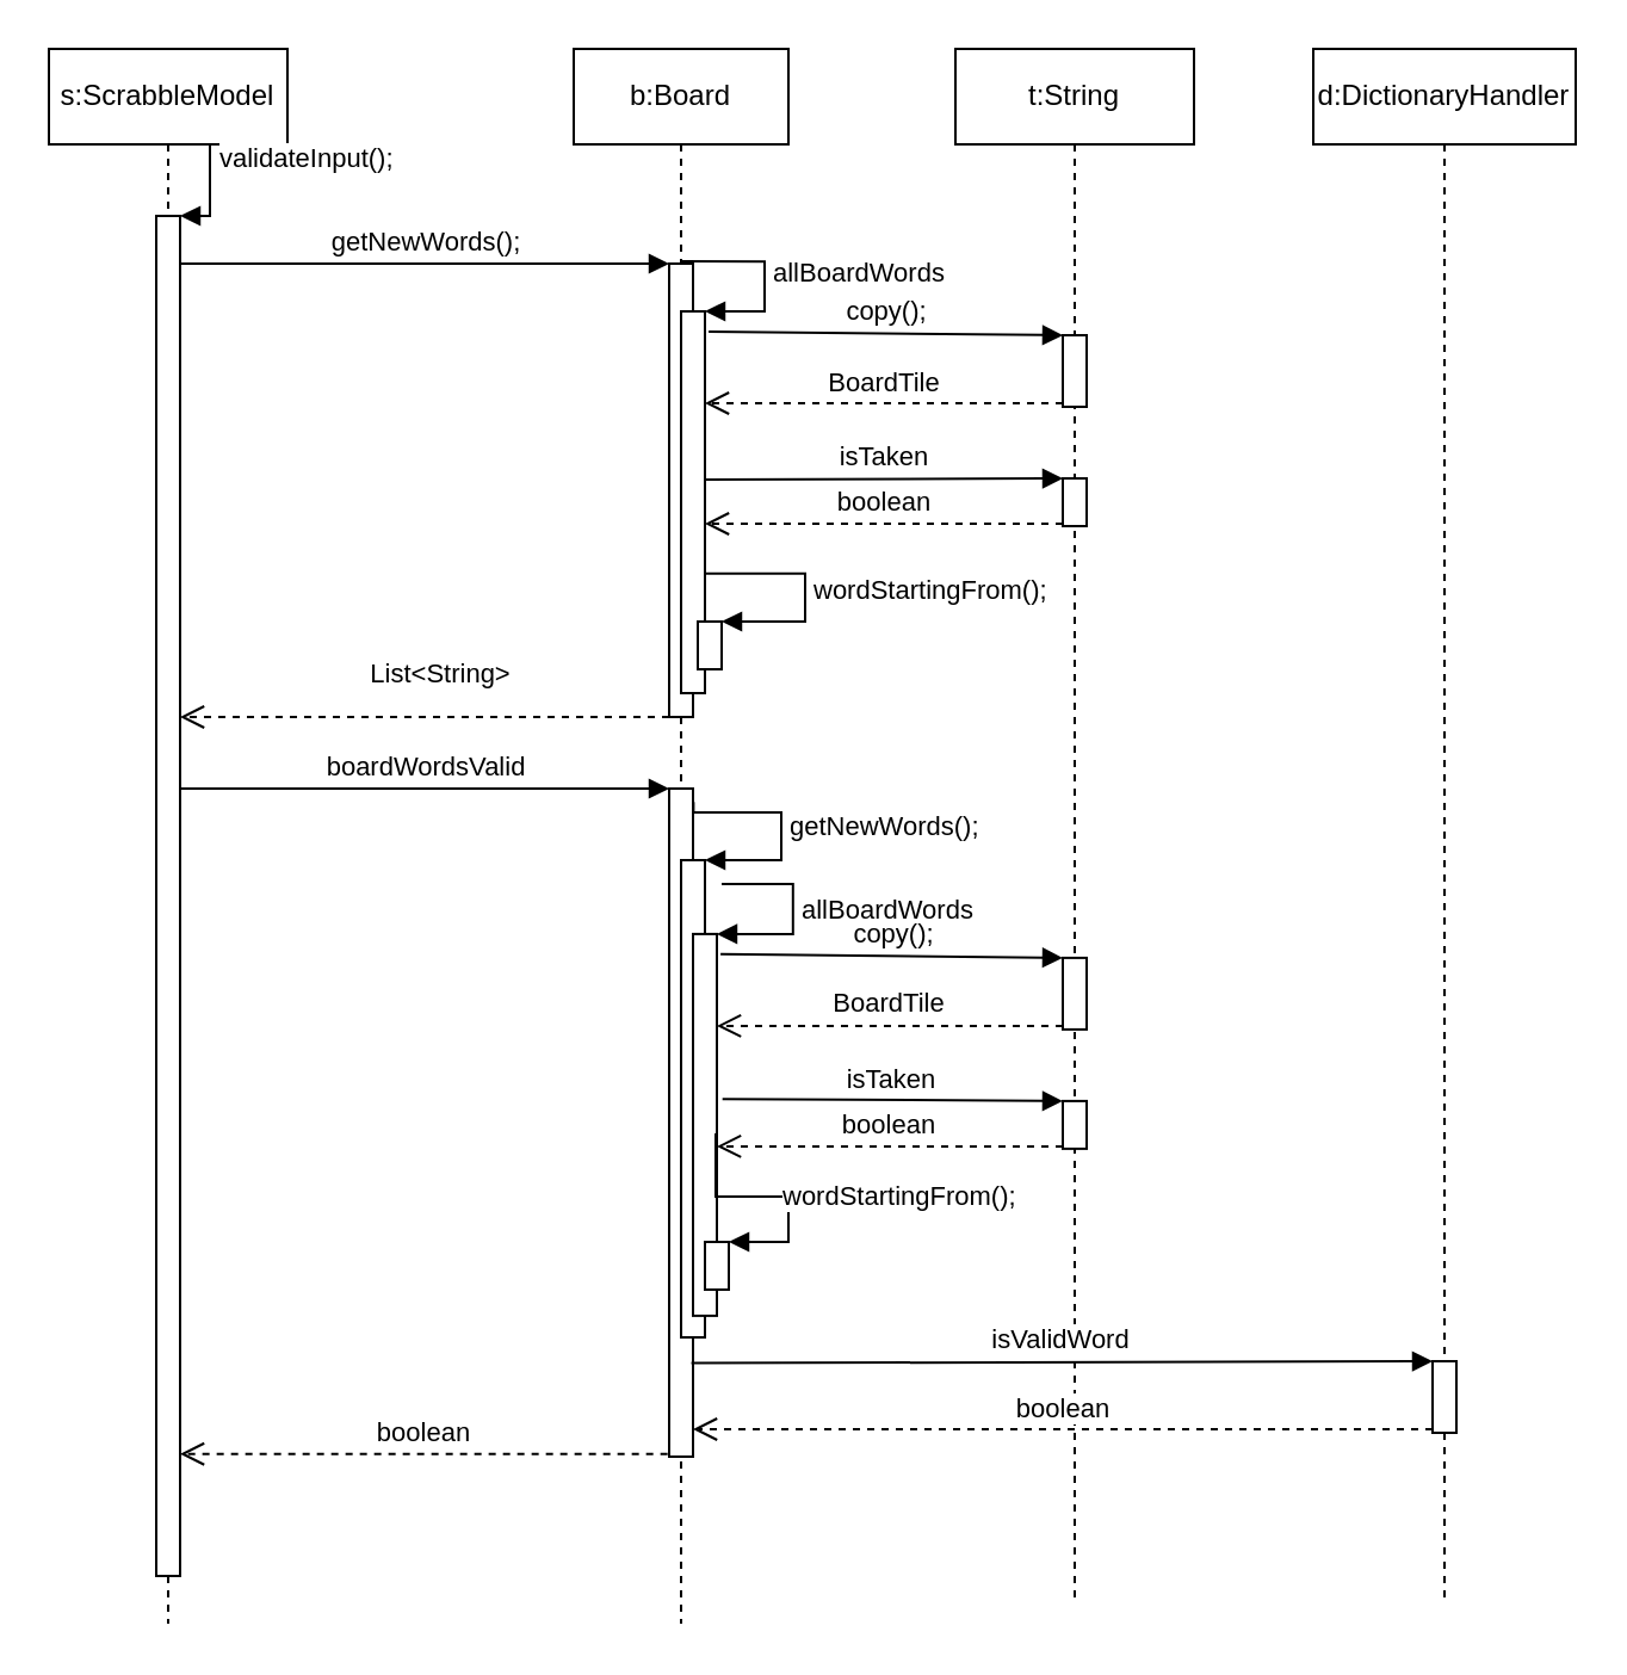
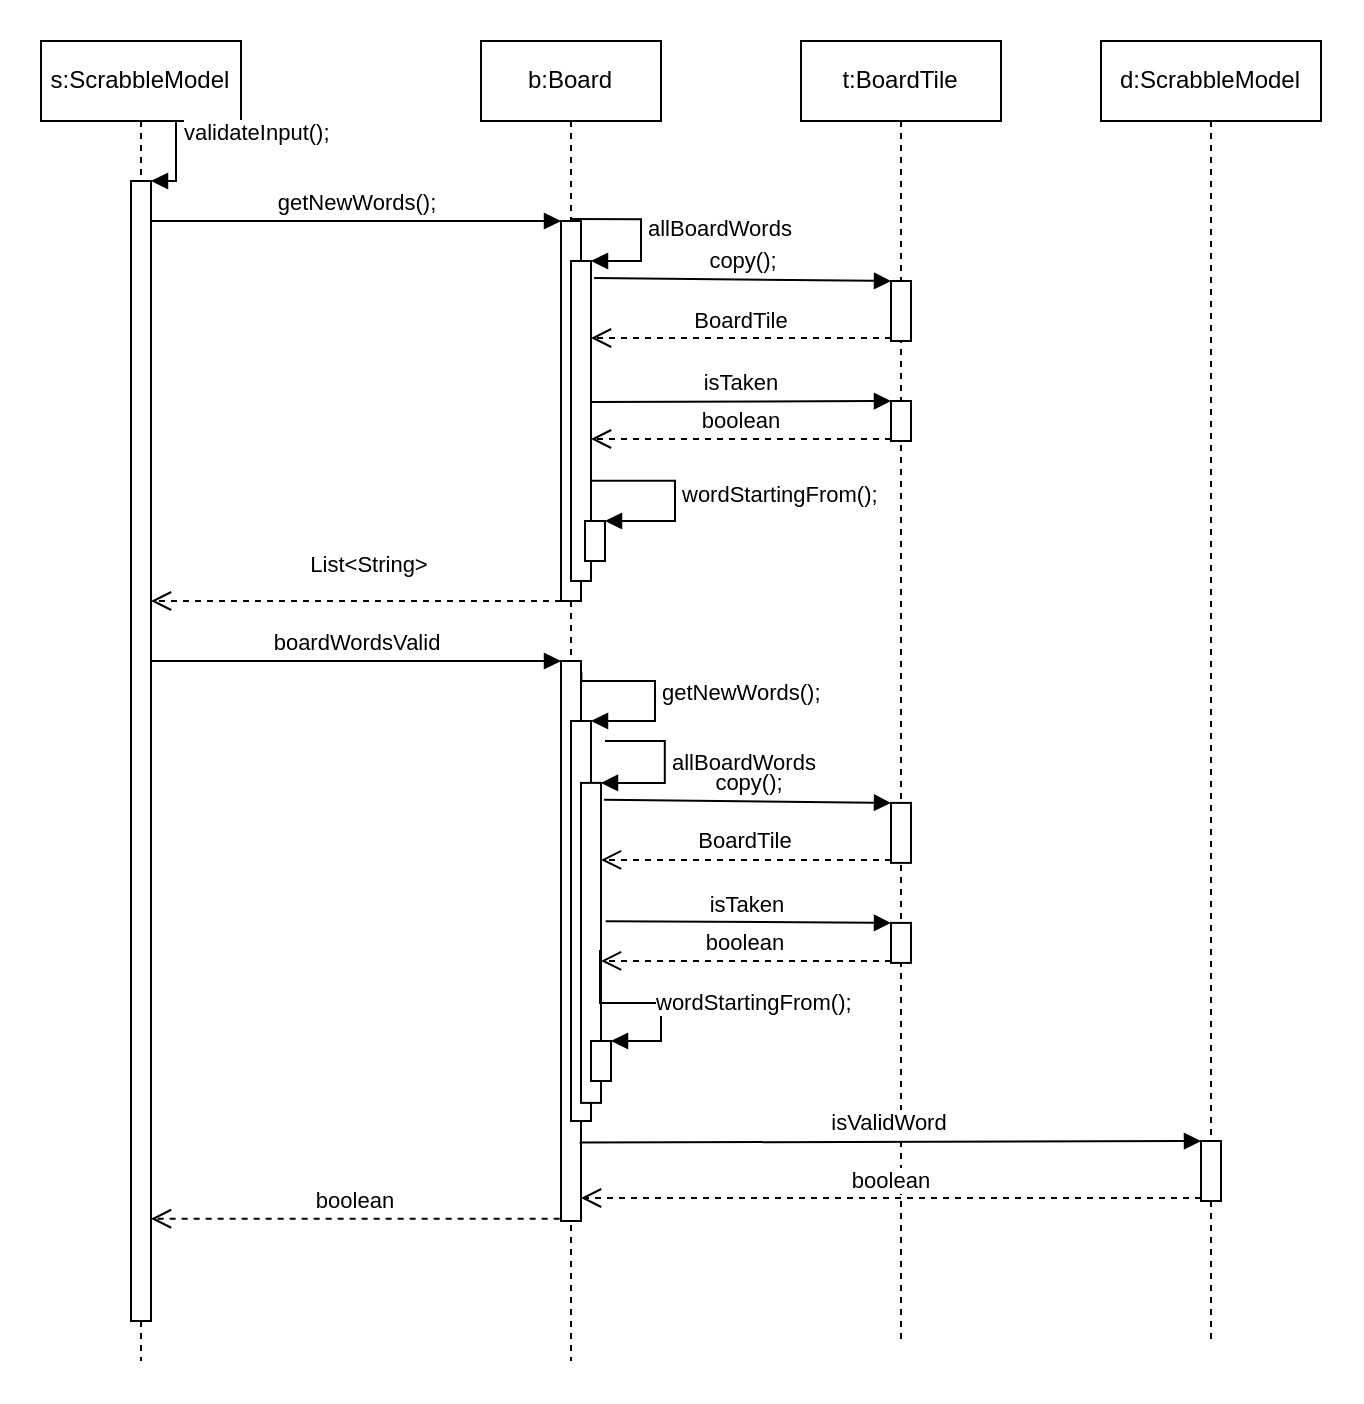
  <mxCell id="0" />
  <mxCell id="1" parent="0" />
  <mxCell id="2" value="b:Board" style="shape=umlLifeline;perimeter=lifelinePerimeter;whiteSpace=wrap;html=1;container=1;collapsible=0;recursiveResize=0;outlineConnect=0;" vertex="1" parent="1"><mxGeometry x="240" y="20" width="90" height="660" as="geometry" /></mxCell>
  <mxCell id="3" value="" style="html=1;points=[];perimeter=orthogonalPerimeter;" vertex="1" parent="2"><mxGeometry x="40" y="90" width="10" height="190" as="geometry" /></mxCell>
  <mxCell id="4" value="" style="html=1;points=[];perimeter=orthogonalPerimeter;" vertex="1" parent="2"><mxGeometry x="45" y="110" width="10" height="160" as="geometry" /></mxCell>
  <mxCell id="5" value="allBoardWords" style="edgeStyle=orthogonalEdgeStyle;html=1;align=left;spacingLeft=2;endArrow=block;rounded=0;entryX=1;entryY=0;exitX=0.514;exitY=-0.005;exitDx=0;exitDy=0;exitPerimeter=0;" edge="1" parent="2" source="3" target="4"><mxGeometry relative="1" as="geometry"><mxPoint x="50" y="110" as="sourcePoint" /><Array as="points"><mxPoint x="80" y="89" /><mxPoint x="80" y="110" /></Array></mxGeometry></mxCell>
  <mxCell id="6" value="" style="html=1;points=[];perimeter=orthogonalPerimeter;" vertex="1" parent="2"><mxGeometry x="52" y="240" width="10" height="20" as="geometry" /></mxCell>
  <mxCell id="7" value="wordStartingFrom();" style="edgeStyle=orthogonalEdgeStyle;html=1;align=left;spacingLeft=2;endArrow=block;rounded=0;entryX=1;entryY=0;exitX=0.961;exitY=0.687;exitDx=0;exitDy=0;exitPerimeter=0;" edge="1" parent="2" source="4" target="6"><mxGeometry relative="1" as="geometry"><mxPoint x="57" y="220" as="sourcePoint" /><Array as="points"><mxPoint x="97" y="220" /><mxPoint x="97" y="240" /></Array></mxGeometry></mxCell>
  <mxCell id="8" value="" style="html=1;points=[];perimeter=orthogonalPerimeter;" vertex="1" parent="2"><mxGeometry x="40" y="310" width="10" height="280" as="geometry" /></mxCell>
  <mxCell id="9" value="" style="html=1;points=[];perimeter=orthogonalPerimeter;" vertex="1" parent="2"><mxGeometry x="45" y="340" width="10" height="200" as="geometry" /></mxCell>
  <mxCell id="10" value="getNewWords();" style="edgeStyle=orthogonalEdgeStyle;html=1;align=left;spacingLeft=2;endArrow=block;rounded=0;entryX=1;entryY=0;exitX=1.02;exitY=0.02;exitDx=0;exitDy=0;exitPerimeter=0;" edge="1" parent="2" source="8" target="9"><mxGeometry relative="1" as="geometry"><mxPoint x="57" y="320" as="sourcePoint" /><Array as="points"><mxPoint x="87" y="320" /><mxPoint x="87" y="340" /></Array></mxGeometry></mxCell>
  <mxCell id="11" value="" style="html=1;points=[];perimeter=orthogonalPerimeter;" vertex="1" parent="2"><mxGeometry x="50.0" y="370.95" width="10" height="160" as="geometry" /></mxCell>
  <mxCell id="12" value="allBoardWords" style="edgeStyle=orthogonalEdgeStyle;html=1;align=left;spacingLeft=2;endArrow=block;rounded=0;entryX=1;entryY=0;exitX=0.514;exitY=-0.005;exitDx=0;exitDy=0;exitPerimeter=0;" edge="1" parent="2" target="11"><mxGeometry relative="1" as="geometry"><mxPoint x="62.0" y="350.0" as="sourcePoint" /><Array as="points"><mxPoint x="91.86" y="349.95" /><mxPoint x="91.86" y="370.95" /></Array></mxGeometry></mxCell>
  <mxCell id="13" value="" style="html=1;points=[];perimeter=orthogonalPerimeter;" vertex="1" parent="2"><mxGeometry x="55" y="500.0" width="10" height="20" as="geometry" /></mxCell>
  <mxCell id="14" value="wordStartingFrom();" style="edgeStyle=orthogonalEdgeStyle;html=1;align=left;spacingLeft=2;endArrow=block;rounded=0;entryX=1;entryY=0;exitX=0.95;exitY=0.522;exitDx=0;exitDy=0;exitPerimeter=0;" edge="1" parent="2" source="11" target="13"><mxGeometry relative="1" as="geometry"><mxPoint x="-131.14" y="410.95" as="sourcePoint" /><Array as="points"><mxPoint x="60" y="481" /><mxPoint x="90" y="481" /><mxPoint x="90" y="500" /></Array></mxGeometry></mxCell>
- <mxCell id="15" value="t:String" style="shape=umlLifeline;perimeter=lifelinePerimeter;whiteSpace=wrap;html=1;container=1;collapsible=0;recursiveResize=0;outlineConnect=0;" vertex="1" parent="1"><mxGeometry x="400" y="20" width="100" height="650" as="geometry" /></mxCell>
+ <mxCell id="15" value="t:BoardTile" style="shape=umlLifeline;perimeter=lifelinePerimeter;whiteSpace=wrap;html=1;container=1;collapsible=0;recursiveResize=0;outlineConnect=0;" vertex="1" parent="1"><mxGeometry x="400" y="20" width="100" height="650" as="geometry" /></mxCell>
  <mxCell id="16" value="" style="html=1;points=[];perimeter=orthogonalPerimeter;" vertex="1" parent="15"><mxGeometry x="45" y="120" width="10" height="30" as="geometry" /></mxCell>
  <mxCell id="17" value="" style="html=1;points=[];perimeter=orthogonalPerimeter;" vertex="1" parent="15"><mxGeometry x="45" y="180" width="10" height="20" as="geometry" /></mxCell>
  <mxCell id="18" value="" style="html=1;points=[];perimeter=orthogonalPerimeter;" vertex="1" parent="15"><mxGeometry x="45" y="380.95" width="10" height="30" as="geometry" /></mxCell>
  <mxCell id="19" value="" style="html=1;points=[];perimeter=orthogonalPerimeter;" vertex="1" parent="15"><mxGeometry x="45" y="440.95" width="10" height="20" as="geometry" /></mxCell>
  <mxCell id="20" value="s:ScrabbleModel" style="shape=umlLifeline;perimeter=lifelinePerimeter;whiteSpace=wrap;html=1;container=1;collapsible=0;recursiveResize=0;outlineConnect=0;" vertex="1" parent="1"><mxGeometry x="20" y="20" width="100" height="660" as="geometry" /></mxCell>
  <mxCell id="21" value="" style="html=1;points=[];perimeter=orthogonalPerimeter;" vertex="1" parent="20"><mxGeometry x="45" y="70" width="10" height="570" as="geometry" /></mxCell>
  <mxCell id="22" value="validateInput();" style="edgeStyle=orthogonalEdgeStyle;html=1;align=left;spacingLeft=2;endArrow=block;rounded=0;entryX=1;entryY=0;" edge="1" parent="20" target="21"><mxGeometry relative="1" as="geometry"><mxPoint x="37.5" y="40" as="sourcePoint" /><Array as="points"><mxPoint x="67.5" y="40" /></Array></mxGeometry></mxCell>
  <mxCell id="23" value="getNewWords();" style="html=1;verticalAlign=bottom;endArrow=block;entryX=0;entryY=0;rounded=0;exitX=0.993;exitY=0.035;exitDx=0;exitDy=0;exitPerimeter=0;" edge="1" parent="1" source="21" target="3"><mxGeometry relative="1" as="geometry"><mxPoint x="75" y="120" as="sourcePoint" /></mxGeometry></mxCell>
  <mxCell id="24" value="List&amp;lt;String&amp;gt;" style="html=1;verticalAlign=bottom;endArrow=open;dashed=1;endSize=8;rounded=0;exitX=0;exitY=1;exitDx=0;exitDy=0;exitPerimeter=0;" edge="1" parent="1" source="3" target="21"><mxGeometry x="-0.062" y="-9" relative="1" as="geometry"><mxPoint x="75" y="196" as="targetPoint" /><mxPoint x="230" y="300" as="sourcePoint" /><mxPoint as="offset" /></mxGeometry></mxCell>
  <mxCell id="25" value="copy();" style="html=1;verticalAlign=bottom;endArrow=block;entryX=0;entryY=0;rounded=0;exitX=1.155;exitY=0.053;exitDx=0;exitDy=0;exitPerimeter=0;" edge="1" parent="1" source="4" target="16"><mxGeometry relative="1" as="geometry"><mxPoint x="250" y="140" as="sourcePoint" /></mxGeometry></mxCell>
  <mxCell id="26" value="BoardTile" style="html=1;verticalAlign=bottom;endArrow=open;dashed=1;endSize=8;exitX=0;exitY=0.95;rounded=0;" edge="1" parent="1" source="16" target="4"><mxGeometry relative="1" as="geometry"><mxPoint x="250" y="178" as="targetPoint" /></mxGeometry></mxCell>
  <mxCell id="27" value="isTaken" style="html=1;verticalAlign=bottom;endArrow=block;entryX=0;entryY=0;rounded=0;exitX=1;exitY=0.441;exitDx=0;exitDy=0;exitPerimeter=0;" edge="1" parent="1" source="4" target="17"><mxGeometry relative="1" as="geometry"><mxPoint x="252" y="200" as="sourcePoint" /></mxGeometry></mxCell>
  <mxCell id="28" value="boolean" style="html=1;verticalAlign=bottom;endArrow=open;dashed=1;endSize=8;exitX=0;exitY=0.95;rounded=0;" edge="1" parent="1" source="17" target="4"><mxGeometry relative="1" as="geometry"><mxPoint x="247" y="229" as="targetPoint" /></mxGeometry></mxCell>
  <mxCell id="29" value="boardWordsValid" style="html=1;verticalAlign=bottom;endArrow=block;entryX=0;entryY=0;rounded=0;" edge="1" parent="1" source="21" target="8"><mxGeometry relative="1" as="geometry"><mxPoint x="75" y="310" as="sourcePoint" /></mxGeometry></mxCell>
  <mxCell id="30" value="boolean" style="html=1;verticalAlign=bottom;endArrow=open;dashed=1;endSize=8;exitX=-0.067;exitY=0.996;rounded=0;exitDx=0;exitDy=0;exitPerimeter=0;" edge="1" parent="1" source="8" target="21"><mxGeometry relative="1" as="geometry"><mxPoint x="75" y="386" as="targetPoint" /></mxGeometry></mxCell>
- <mxCell id="31" value="d:DictionaryHandler" style="shape=umlLifeline;perimeter=lifelinePerimeter;whiteSpace=wrap;html=1;container=1;collapsible=0;recursiveResize=0;outlineConnect=0;" vertex="1" parent="1"><mxGeometry x="550" y="20" width="110" height="650" as="geometry" /></mxCell>
+ <mxCell id="31" value="d:ScrabbleModel" style="shape=umlLifeline;perimeter=lifelinePerimeter;whiteSpace=wrap;html=1;container=1;collapsible=0;recursiveResize=0;outlineConnect=0;" vertex="1" parent="1"><mxGeometry x="550" y="20" width="110" height="650" as="geometry" /></mxCell>
  <mxCell id="32" value="" style="html=1;points=[];perimeter=orthogonalPerimeter;" vertex="1" parent="31"><mxGeometry x="50" y="550" width="10" height="30" as="geometry" /></mxCell>
  <mxCell id="33" value="copy();" style="html=1;verticalAlign=bottom;endArrow=block;entryX=0;entryY=0;rounded=0;exitX=1.155;exitY=0.053;exitDx=0;exitDy=0;exitPerimeter=0;" edge="1" parent="1" source="11" target="18"><mxGeometry relative="1" as="geometry"><mxPoint x="261.86" y="400.95" as="sourcePoint" /></mxGeometry></mxCell>
  <mxCell id="34" value="BoardTile" style="html=1;verticalAlign=bottom;endArrow=open;dashed=1;endSize=8;exitX=0;exitY=0.95;rounded=0;" edge="1" parent="1" source="18" target="11"><mxGeometry relative="1" as="geometry"><mxPoint x="261.86" y="438.95" as="targetPoint" /></mxGeometry></mxCell>
  <mxCell id="35" value="boolean" style="html=1;verticalAlign=bottom;endArrow=open;dashed=1;endSize=8;exitX=0;exitY=0.95;rounded=0;" edge="1" parent="1" source="19" target="11"><mxGeometry relative="1" as="geometry"><mxPoint x="258.86" y="489.95" as="targetPoint" /></mxGeometry></mxCell>
  <mxCell id="36" value="boolean" style="html=1;verticalAlign=bottom;endArrow=open;dashed=1;endSize=8;exitX=0;exitY=0.95;rounded=0;" edge="1" parent="1" source="32" target="8"><mxGeometry relative="1" as="geometry"><mxPoint x="245" y="646" as="targetPoint" /></mxGeometry></mxCell>
  <mxCell id="37" value="isTaken" style="html=1;verticalAlign=bottom;endArrow=block;entryX=0;entryY=0;rounded=0;exitX=1.233;exitY=0.432;exitDx=0;exitDy=0;exitPerimeter=0;" edge="1" parent="1" source="11" target="19"><mxGeometry relative="1" as="geometry"><mxPoint x="313.86" y="460.95" as="sourcePoint" /></mxGeometry></mxCell>
  <mxCell id="38" value="isValidWord" style="html=1;verticalAlign=bottom;endArrow=block;entryX=0;entryY=0;rounded=0;exitX=0.929;exitY=0.86;exitDx=0;exitDy=0;exitPerimeter=0;" edge="1" parent="1" source="8" target="32"><mxGeometry relative="1" as="geometry"><mxPoint x="295" y="570" as="sourcePoint" /></mxGeometry></mxCell>
